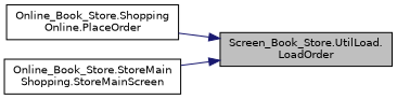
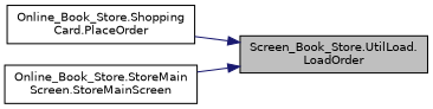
  digraph {
    rankdir=RL
    node [color=black fillcolor=white fontname=Helvetica fontsize=10 shape=record style=filled]
    edge [color=midnightblue dir=back fontname=Helvetica fontsize=10 labelfontname=Helvetica labelfontsize=10 style=solid]
    n1 [fillcolor=grey75 fontcolor=black height=0.2 label="Screen_Book_Store.UtilLoad.\lLoadOrder" width=0.4]
-   n2 [height=0.2 label="Online_Book_Store.Shopping\lOnline.PlaceOrder" width=0.4]
-   n3 [height=0.2 label="Online_Book_Store.StoreMain\lShopping.StoreMainScreen" width=0.4]
+   n2 [height=0.2 label="Online_Book_Store.Shopping\lCard.PlaceOrder" width=0.4]
+   n3 [height=0.2 label="Online_Book_Store.StoreMain\lScreen.StoreMainScreen" width=0.4]
    n1 -> n2
    n1 -> n3
  }
